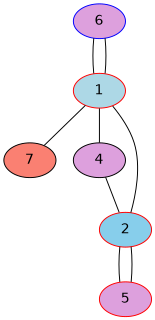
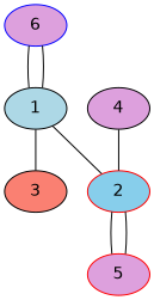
  graph {
    fontname="DejaVu Sans"
    node [color=red fillcolor=plum fontname="DejaVu Sans" style=filled]
    edge [fontname="DejaVu Sans"]
    6 [color=blue]
-   1 [fillcolor=lightblue]
-   3 [fillcolor=salmon label=7 color=""]
+   1 [color=black fillcolor=lightblue]
+   3 [fillcolor=salmon color=""]
    4 [color=""]
    2 [fillcolor=skyblue]
    5
    6 -- 1
    1 -- 6
    1 -- 3
-   1 -- 4
    1 -- 2
    4 -- 2
    2 -- 5
    5 -- 2
  }
